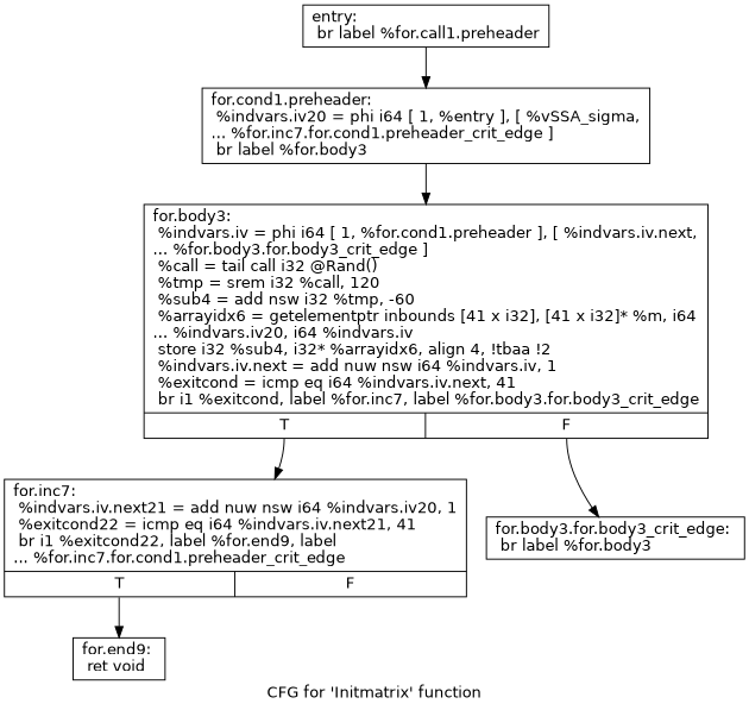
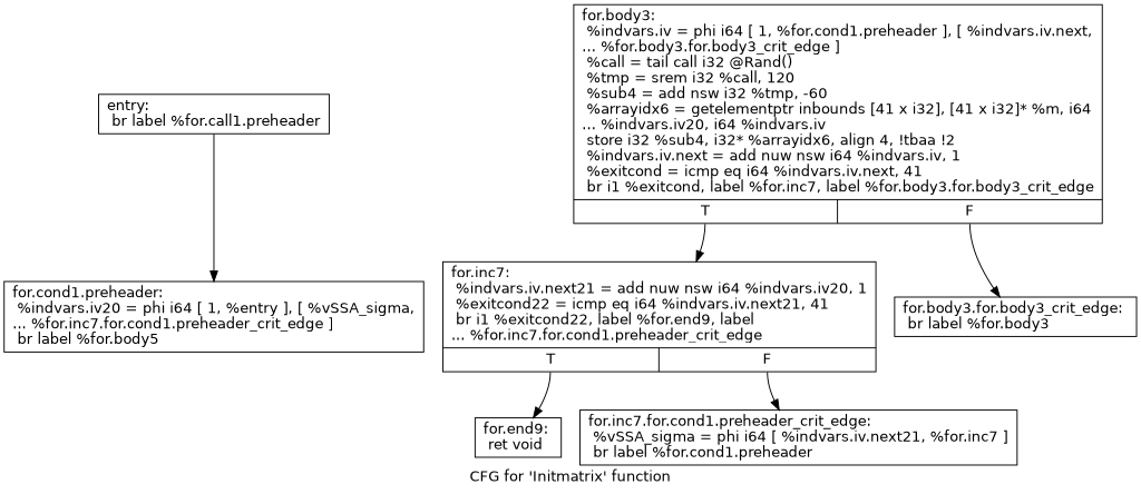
  digraph {
    fontname="DejaVu Sans"
    label="CFG for 'Initmatrix' function"
    node [fontname="DejaVu Sans" shape=record]
    edge [fontname="DejaVu Sans"]
    n1 [label="{entry:\l  br label %for.call1.preheader\l}"]
-   n2 [label="{for.cond1.preheader:                              \l  %indvars.iv20 = phi i64 [ 1, %entry ], [ %vSSA_sigma,\l... %for.inc7.for.cond1.preheader_crit_edge ]\l  br label %for.body3\l}"]
+   n2 [label="{for.cond1.preheader:                              \l  %indvars.iv20 = phi i64 [ 1, %entry ], [ %vSSA_sigma,\l... %for.inc7.for.cond1.preheader_crit_edge ]\l  br label %for.body5\l}"]
    n3 [label="{for.body3:                                        \l  %indvars.iv = phi i64 [ 1, %for.cond1.preheader ], [ %indvars.iv.next,\l... %for.body3.for.body3_crit_edge ]\l  %call = tail call i32 @Rand()\l  %tmp = srem i32 %call, 120\l  %sub4 = add nsw i32 %tmp, -60\l  %arrayidx6 = getelementptr inbounds [41 x i32], [41 x i32]* %m, i64\l... %indvars.iv20, i64 %indvars.iv\l  store i32 %sub4, i32* %arrayidx6, align 4, !tbaa !2\l  %indvars.iv.next = add nuw nsw i64 %indvars.iv, 1\l  %exitcond = icmp eq i64 %indvars.iv.next, 41\l  br i1 %exitcond, label %for.inc7, label %for.body3.for.body3_crit_edge\l|{<s0>T|<s1>F}}"]
    n4 [label="{for.inc7:                                         \l  %indvars.iv.next21 = add nuw nsw i64 %indvars.iv20, 1\l  %exitcond22 = icmp eq i64 %indvars.iv.next21, 41\l  br i1 %exitcond22, label %for.end9, label\l... %for.inc7.for.cond1.preheader_crit_edge\l|{<s0>T|<s1>F}}"]
    n5 [label="{for.body3.for.body3_crit_edge:                    \l  br label %for.body3\l}"]
    n6 [label="{for.end9:                                         \l  ret void\l}"]
+   n7 [label="{for.inc7.for.cond1.preheader_crit_edge:           \l  %vSSA_sigma = phi i64 [ %indvars.iv.next21, %for.inc7 ]\l  br label %for.cond1.preheader\l}"]
    n1 -> n2
-   n2 -> n3
    n3 -> n4 [tailport=s0]
    n3 -> n5 [tailport=s1]
    n4 -> n6 [tailport=s0]
+   n4 -> n7 [tailport=s1]
  }
